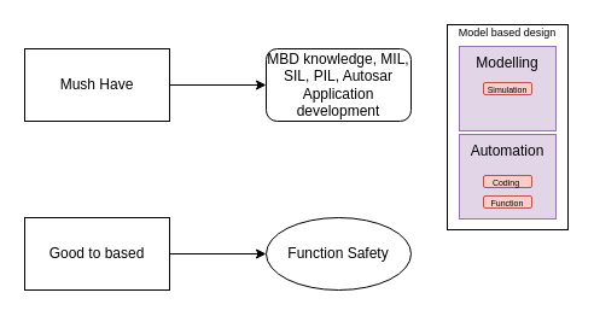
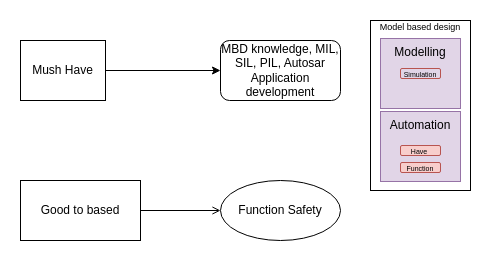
  <mxCell id="0" />
  <mxCell id="1" parent="0" />
  <mxCell id="2" value="" style="edgeStyle=orthogonalEdgeStyle;rounded=0;orthogonalLoop=1;jettySize=auto;html=1;" edge="1" parent="1" source="3" target="4"><mxGeometry relative="1" as="geometry" /></mxCell>
- <mxCell id="3" value="Mush Have" style="rounded=0;whiteSpace=wrap;html=1;" vertex="1" parent="1"><mxGeometry x="20" y="40" width="120" height="60" as="geometry" /></mxCell>
+ <mxCell id="3" value="Mush Have" style="rounded=0;whiteSpace=wrap;html=1;" vertex="1" parent="1"><mxGeometry x="20" y="40" width="85" height="60" as="geometry" /></mxCell>
  <mxCell id="4" value="MBD knowledge, MIL, SIL, PIL, Autosar Application development" style="rounded=1;whiteSpace=wrap;html=1;" vertex="1" parent="1"><mxGeometry x="220" y="40" width="120" height="60" as="geometry" /></mxCell>
- <mxCell id="5" value="" style="edgeStyle=orthogonalEdgeStyle;rounded=0;orthogonalLoop=1;jettySize=auto;html=1;" edge="1" parent="1" source="6" target="7"><mxGeometry relative="1" as="geometry" /></mxCell>
+ <mxCell id="5" value="" style="edgeStyle=orthogonalEdgeStyle;rounded=0;orthogonalLoop=1;jettySize=auto;html=1;endArrow=open;" edge="1" parent="1" source="6" target="7"><mxGeometry relative="1" as="geometry" /></mxCell>
  <mxCell id="6" value="Good to based" style="rounded=0;whiteSpace=wrap;html=1;" vertex="1" parent="1"><mxGeometry x="20" y="180" width="120" height="60" as="geometry" /></mxCell>
  <mxCell id="7" value="Function Safety" style="ellipse;whiteSpace=wrap;html=1;" vertex="1" parent="1"><mxGeometry x="220" y="180" width="120" height="60" as="geometry" /></mxCell>
  <mxCell id="8" value="" style="group" vertex="1" connectable="0" parent="1"><mxGeometry x="370" y="20" width="100" height="170" as="geometry" /></mxCell>
  <mxCell id="9" value="&lt;font style=&quot;font-size: 9px;&quot;&gt;Model based design&lt;br&gt;&lt;br&gt;&lt;br&gt;&lt;br&gt;&lt;br&gt;&lt;br&gt;&lt;br&gt;&lt;br&gt;&lt;br&gt;&lt;br&gt;&lt;br&gt;&lt;br&gt;&lt;/font&gt;" style="rounded=0;whiteSpace=wrap;html=1;" vertex="1" parent="8"><mxGeometry width="100" height="170" as="geometry" /></mxCell>
  <mxCell id="10" value="" style="group" vertex="1" connectable="0" parent="8"><mxGeometry x="10" y="18" width="80" height="143" as="geometry" /></mxCell>
  <mxCell id="11" value="Automation&lt;br&gt;&lt;br&gt;&lt;br&gt;&lt;br&gt;" style="rounded=0;whiteSpace=wrap;html=1;fillColor=#e1d5e7;strokeColor=#9673a6;" vertex="1" parent="10"><mxGeometry y="73" width="80" height="70" as="geometry" /></mxCell>
- <mxCell id="12" value="&lt;font style=&quot;font-size: 7px;&quot;&gt;Coding&amp;nbsp;&lt;/font&gt;" style="rounded=1;whiteSpace=wrap;html=1;align=center;fillColor=#f8cecc;strokeColor=#b85450;" vertex="1" parent="10"><mxGeometry x="20" y="107" width="40" height="10" as="geometry" /></mxCell>
+ <mxCell id="12" value="&lt;font style=&quot;font-size: 7px;&quot;&gt;Have&amp;nbsp;&lt;/font&gt;" style="rounded=1;whiteSpace=wrap;html=1;align=center;fillColor=#f8cecc;strokeColor=#b85450;" vertex="1" parent="10"><mxGeometry x="20" y="107" width="40" height="10" as="geometry" /></mxCell>
  <mxCell id="13" value="&lt;font style=&quot;font-size: 7px;&quot;&gt;Function&lt;/font&gt;" style="rounded=1;whiteSpace=wrap;html=1;align=center;fillColor=#f8cecc;strokeColor=#b85450;" vertex="1" parent="10"><mxGeometry x="20" y="124" width="40" height="10" as="geometry" /></mxCell>
  <mxCell id="14" value="" style="group;fillColor=#008a00;fontColor=#ffffff;strokeColor=#005700;" vertex="1" connectable="0" parent="10"><mxGeometry width="80" height="70" as="geometry" /></mxCell>
  <mxCell id="15" value="Modelling&lt;br&gt;&lt;br&gt;&lt;br&gt;&lt;br&gt;" style="rounded=0;whiteSpace=wrap;html=1;fillColor=#e1d5e7;strokeColor=#9673a6;" vertex="1" parent="14"><mxGeometry width="80" height="70" as="geometry" /></mxCell>
- <mxCell id="16" value="&lt;font style=&quot;font-size: 7px;&quot;&gt;Simulation&lt;/font&gt;" style="rounded=1;whiteSpace=wrap;html=1;align=center;fillColor=#f8cecc;strokeColor=#b85450;" vertex="1" parent="14"><mxGeometry x="20" y="30" width="40" height="10" as="geometry" /></mxCell>
+ <mxCell id="16" value="&lt;font style=&quot;font-size: 7px;&quot;&gt;Simulation&lt;/font&gt;" style="rounded=1;whiteSpace=wrap;html=1;align=center;fillColor=#e1d5e7;strokeColor=#b85450;" vertex="1" parent="14"><mxGeometry x="20" y="30" width="40" height="10" as="geometry" /></mxCell>
